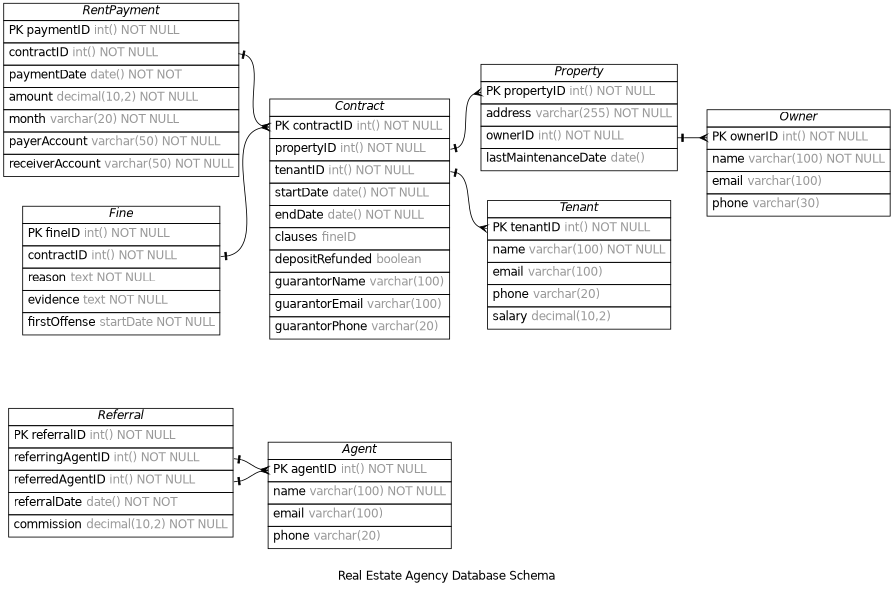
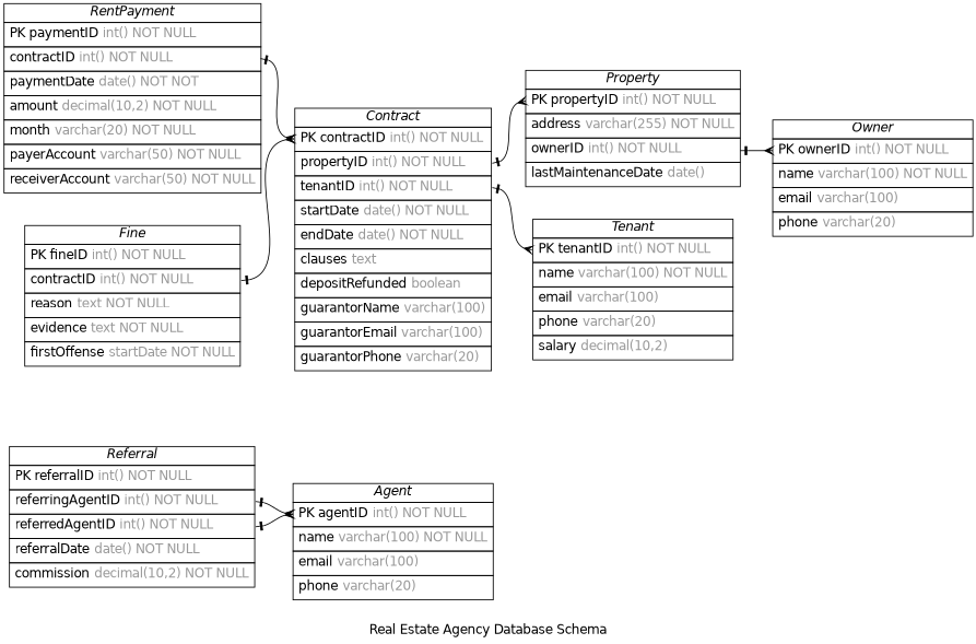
  digraph {
    concentrate=true
    fontname=Helvetica
    label="Real Estate Agency Database Schema"
    nodesep=0.5
    rankdir=LR
    splines=spline
    node [fontname=Helvetica shape=plain]
    edge [arrowhead=ocrow arrowsize=0.9 arrowtail=noneotee dir=both fontname=Helvetica fontsize=12 headport=contractID labelangle=32 labeldistance=1.8 penwidth=1.0 tailport=contractID]
    n1 [label=<         <table border="0" cellborder="1" cellspacing="0" >         <tr><td><i>Agent</i></td></tr>         <tr><td port="agentID" align="left" cellpadding="5">PK agentID <font color="grey60">int() NOT NULL</font></td></tr>         <tr><td port="name" align="left" cellpadding="5">name <font color="grey60">varchar(100) NOT NULL</font></td></tr>         <tr><td port="email" align="left" cellpadding="5">email <font color="grey60">varchar(100)</font></td></tr>         <tr><td port="phone" align="left" cellpadding="5">phone <font color="grey60">varchar(20)</font></td></tr>     </table>>]
    n2 [label=<         <table border="0" cellborder="1" cellspacing="0" >         <tr><td><i>Property</i></td></tr>         <tr><td port="propertyID" align="left" cellpadding="5">PK propertyID <font color="grey60">int() NOT NULL</font></td></tr>         <tr><td port="address" align="left" cellpadding="5">address <font color="grey60">varchar(255) NOT NULL</font></td></tr>         <tr><td port="ownerID" align="left" cellpadding="5">ownerID <font color="grey60">int() NOT NULL</font></td></tr>         <tr><td port="lastMaintenanceDate" align="left" cellpadding="5">lastMaintenanceDate <font color="grey60">date()</font></td></tr>     </table>>]
-   n3 [label=<         <table border="0" cellborder="1" cellspacing="0" >         <tr><td><i>Owner</i></td></tr>         <tr><td port="ownerID" align="left" cellpadding="5">PK ownerID <font color="grey60">int() NOT NULL</font></td></tr>         <tr><td port="name" align="left" cellpadding="5">name <font color="grey60">varchar(100) NOT NULL</font></td></tr>         <tr><td port="email" align="left" cellpadding="5">email <font color="grey60">varchar(100)</font></td></tr>         <tr><td port="phone" align="left" cellpadding="5">phone <font color="grey60">varchar(30)</font></td></tr>     </table>>]
+   n3 [label=<         <table border="0" cellborder="1" cellspacing="0" >         <tr><td><i>Owner</i></td></tr>         <tr><td port="ownerID" align="left" cellpadding="5">PK ownerID <font color="grey60">int() NOT NULL</font></td></tr>         <tr><td port="name" align="left" cellpadding="5">name <font color="grey60">varchar(100) NOT NULL</font></td></tr>         <tr><td port="email" align="left" cellpadding="5">email <font color="grey60">varchar(100)</font></td></tr>         <tr><td port="phone" align="left" cellpadding="5">phone <font color="grey60">varchar(20)</font></td></tr>     </table>>]
    n4 [label=<         <table border="0" cellborder="1" cellspacing="0" >         <tr><td><i>Tenant</i></td></tr>         <tr><td port="tenantID" align="left" cellpadding="5">PK tenantID <font color="grey60">int() NOT NULL</font></td></tr>         <tr><td port="name" align="left" cellpadding="5">name <font color="grey60">varchar(100) NOT NULL</font></td></tr>         <tr><td port="email" align="left" cellpadding="5">email <font color="grey60">varchar(100)</font></td></tr>         <tr><td port="phone" align="left" cellpadding="5">phone <font color="grey60">varchar(20)</font></td></tr>         <tr><td port="salary" align="left" cellpadding="5">salary <font color="grey60">decimal(10,2)</font></td></tr>     </table>>]
-   n5 [label=<         <table border="0" cellborder="1" cellspacing="0" >         <tr><td><i>Contract</i></td></tr>         <tr><td port="contractID" align="left" cellpadding="5">PK contractID <font color="grey60">int() NOT NULL</font></td></tr>         <tr><td port="propertyID" align="left" cellpadding="5">propertyID <font color="grey60">int() NOT NULL</font></td></tr>         <tr><td port="tenantID" align="left" cellpadding="5">tenantID <font color="grey60">int() NOT NULL</font></td></tr>         <tr><td port="startDate" align="left" cellpadding="5">startDate <font color="grey60">date() NOT NULL</font></td></tr>         <tr><td port="endDate" align="left" cellpadding="5">endDate <font color="grey60">date() NOT NULL</font></td></tr>         <tr><td port="clauses" align="left" cellpadding="5">clauses <font color="grey60">fineID</font></td></tr>         <tr><td port="depositRefunded" align="left" cellpadding="5">depositRefunded <font color="grey60">boolean</font></td></tr>         <tr><td port="guarantorName" align="left" cellpadding="5">guarantorName <font color="grey60">varchar(100)</font></td></tr>         <tr><td port="guarantorEmail" align="left" cellpadding="5">guarantorEmail <font color="grey60">varchar(100)</font></td></tr>         <tr><td port="guarantorPhone" align="left" cellpadding="5">guarantorPhone <font color="grey60">varchar(20)</font></td></tr>     </table>>]
+   n5 [label=<         <table border="0" cellborder="1" cellspacing="0" >         <tr><td><i>Contract</i></td></tr>         <tr><td port="contractID" align="left" cellpadding="5">PK contractID <font color="grey60">int() NOT NULL</font></td></tr>         <tr><td port="propertyID" align="left" cellpadding="5">propertyID <font color="grey60">int() NOT NULL</font></td></tr>         <tr><td port="tenantID" align="left" cellpadding="5">tenantID <font color="grey60">int() NOT NULL</font></td></tr>         <tr><td port="startDate" align="left" cellpadding="5">startDate <font color="grey60">date() NOT NULL</font></td></tr>         <tr><td port="endDate" align="left" cellpadding="5">endDate <font color="grey60">date() NOT NULL</font></td></tr>         <tr><td port="clauses" align="left" cellpadding="5">clauses <font color="grey60">text</font></td></tr>         <tr><td port="depositRefunded" align="left" cellpadding="5">depositRefunded <font color="grey60">boolean</font></td></tr>         <tr><td port="guarantorName" align="left" cellpadding="5">guarantorName <font color="grey60">varchar(100)</font></td></tr>         <tr><td port="guarantorEmail" align="left" cellpadding="5">guarantorEmail <font color="grey60">varchar(100)</font></td></tr>         <tr><td port="guarantorPhone" align="left" cellpadding="5">guarantorPhone <font color="grey60">varchar(20)</font></td></tr>     </table>>]
    n6 [label=<         <table border="0" cellborder="1" cellspacing="0" >         <tr><td><i>RentPayment</i></td></tr>         <tr><td port="paymentID" align="left" cellpadding="5">PK paymentID <font color="grey60">int() NOT NULL</font></td></tr>         <tr><td port="contractID" align="left" cellpadding="5">contractID <font color="grey60">int() NOT NULL</font></td></tr>         <tr><td port="paymentDate" align="left" cellpadding="5">paymentDate <font color="grey60">date() NOT NOT</font></td></tr>         <tr><td port="amount" align="left" cellpadding="5">amount <font color="grey60">decimal(10,2) NOT NULL</font></td></tr>         <tr><td port="month" align="left" cellpadding="5">month <font color="grey60">varchar(20) NOT NULL</font></td></tr>         <tr><td port="payerAccount" align="left" cellpadding="5">payerAccount <font color="grey60">varchar(50) NOT NULL</font></td></tr>         <tr><td port="receiverAccount" align="left" cellpadding="5">receiverAccount <font color="grey60">varchar(50) NOT NULL</font></td></tr>     </table>>]
-   n7 [label=<         <table border="0" cellborder="1" cellspacing="0" >         <tr><td><i>Referral</i></td></tr>         <tr><td port="referralID" align="left" cellpadding="5">PK referralID <font color="grey60">int() NOT NULL</font></td></tr>         <tr><td port="referringAgentID" align="left" cellpadding="5">referringAgentID <font color="grey60">int() NOT NULL</font></td></tr>         <tr><td port="referredAgentID" align="left" cellpadding="5">referredAgentID <font color="grey60">int() NOT NULL</font></td></tr>         <tr><td port="referralDate" align="left" cellpadding="5">referralDate <font color="grey60">date() NOT NOT</font></td></tr>         <tr><td port="commission" align="left" cellpadding="5">commission <font color="grey60">decimal(10,2) NOT NULL</font></td></tr>     </table>>]
+   n7 [label=<         <table border="0" cellborder="1" cellspacing="0" >         <tr><td><i>Referral</i></td></tr>         <tr><td port="referralID" align="left" cellpadding="5">PK referralID <font color="grey60">int() NOT NULL</font></td></tr>         <tr><td port="referringAgentID" align="left" cellpadding="5">referringAgentID <font color="grey60">int() NOT NULL</font></td></tr>         <tr><td port="referredAgentID" align="left" cellpadding="5">referredAgentID <font color="grey60">int() NOT NULL</font></td></tr>         <tr><td port="referralDate" align="left" cellpadding="5">referralDate <font color="grey60">date() NOT NULL</font></td></tr>         <tr><td port="commission" align="left" cellpadding="5">commission <font color="grey60">decimal(10,2) NOT NULL</font></td></tr>     </table>>]
    n8 [label=<         <table border="0" cellborder="1" cellspacing="0" >         <tr><td><i>Fine</i></td></tr>         <tr><td port="fineID" align="left" cellpadding="5">PK fineID <font color="grey60">int() NOT NULL</font></td></tr>         <tr><td port="contractID" align="left" cellpadding="5">contractID <font color="grey60">int() NOT NULL</font></td></tr>         <tr><td port="reason" align="left" cellpadding="5">reason <font color="grey60">text NOT NULL</font></td></tr>         <tr><td port="evidence" align="left" cellpadding="5">evidence <font color="grey60">text NOT NULL</font></td></tr>         <tr><td port="firstOffense" align="left" cellpadding="5">firstOffense <font color="grey60">startDate NOT NULL</font></td></tr>     </table>>]
    n2 -> n3 [headport=ownerID tailport=ownerID]
    n5 -> n2 [headport=propertyID tailport=propertyID]
    n5 -> n4 [headport=tenantID tailport=tenantID]
    n6 -> n5
    n7 -> n1 [headport=agentID tailport=referringAgentID]
    n7 -> n1 [headport=agentID tailport=referredAgentID]
    n8 -> n5
  }
